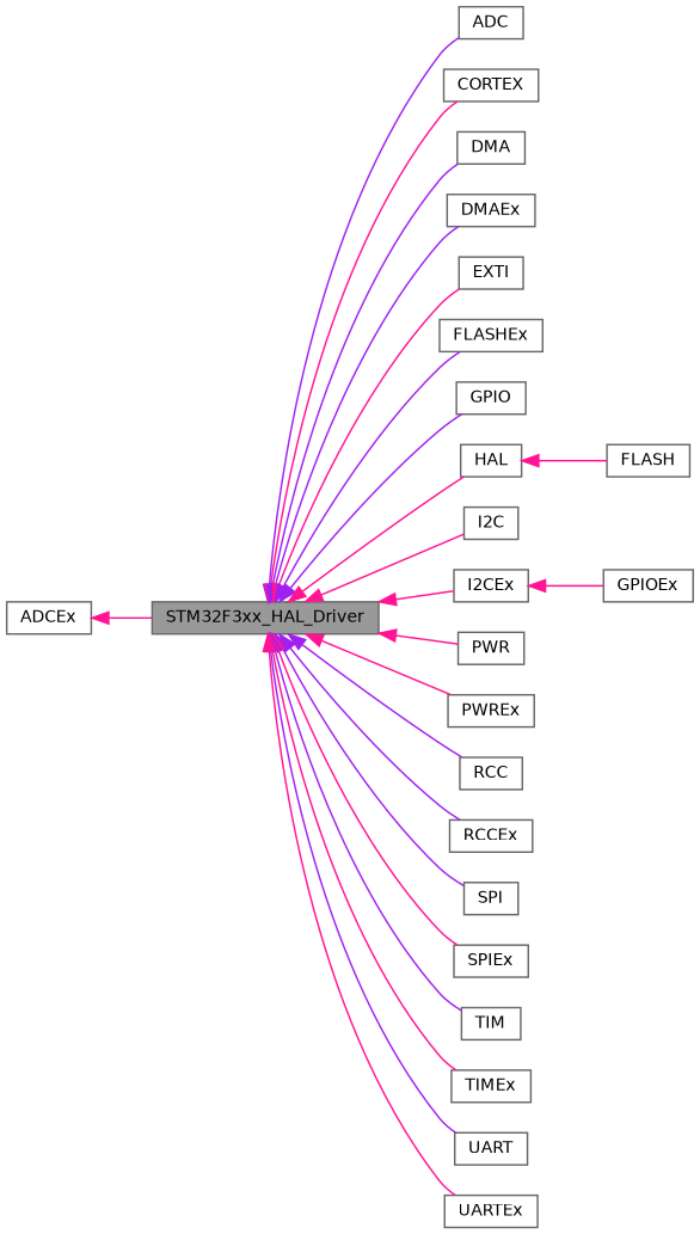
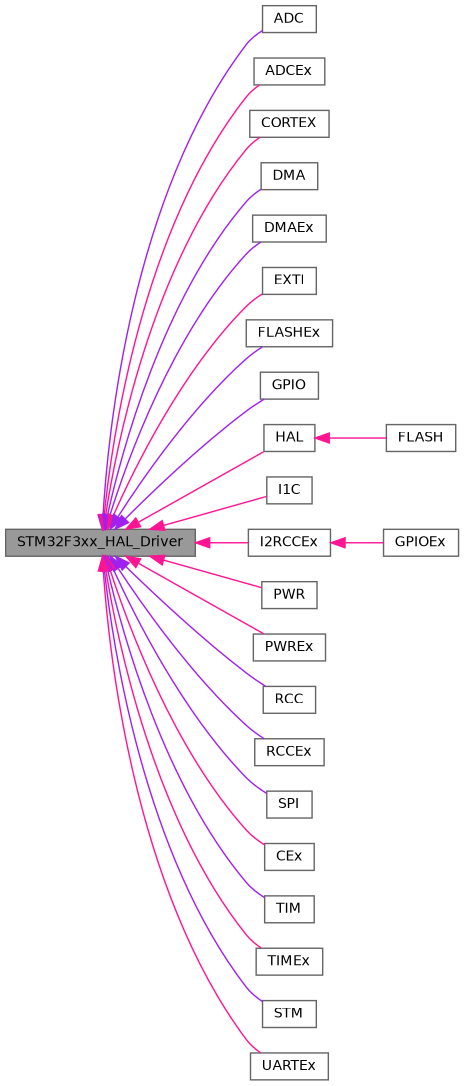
  digraph {
    rankdir=LR
    node [color=grey40 fillcolor=white fontname=Helvetica fontsize=10 shape=box style=filled]
    edge [color=deeppink dir=back fontname=Helvetica fontsize=10 labelfontname=Helvetica labelfontsize=10 shape=plaintext style=solid]
    n1 [height=0.2 label=ADC width=0.4]
    n2 [height=0.2 label=ADCEx width=0.4]
    n3 [height=0.2 label=CORTEX width=0.4]
    n4 [height=0.2 label=DMA width=0.4]
    n5 [height=0.2 label=DMAEx width=0.4]
    n6 [height=0.2 label=EXTI width=0.4]
    n7 [height=0.2 label=FLASH width=0.4]
    n8 [height=0.2 label=FLASHEx width=0.4]
    n9 [height=0.2 label=GPIO width=0.4]
    n10 [height=0.2 label=GPIOEx width=0.4]
    n11 [height=0.2 label=HAL width=0.4]
-   n12 [height=0.2 label=I2C width=0.4]
-   n13 [height=0.2 label=I2CEx width=0.4]
+   n12 [height=0.2 label=I1C width=0.4]
+   n13 [height=0.2 label=I2RCCEx width=0.4]
    n14 [height=0.2 label=PWR width=0.4]
    n15 [height=0.2 label=PWREx width=0.4]
    n16 [height=0.2 label=RCC width=0.4]
    n17 [height=0.2 label=RCCEx width=0.4]
    n18 [height=0.2 label=SPI width=0.4]
-   n19 [height=0.2 label=SPIEx width=0.4]
+   n19 [height=0.2 label=CEx width=0.4]
    n20 [color=gray40 fillcolor=grey60 fontcolor=black height=0.2 label=STM32F3xx_HAL_Driver width=0.4]
    n21 [height=0.2 label=TIM width=0.4]
    n22 [height=0.2 label=TIMEx width=0.4]
-   n23 [height=0.2 label=UART width=0.4]
+   n23 [height=0.2 label=STM width=0.4]
    n24 [height=0.2 label=UARTEx width=0.4]
    n11 -> n7
    n13 -> n10
    n20 -> n1 [color=purple]
-   n2 -> n20
+   n20 -> n2
    n20 -> n3
    n20 -> n4 [color=purple]
    n20 -> n5 [color=purple]
    n20 -> n6
    n20 -> n8 [color=purple]
    n20 -> n9 [color=purple]
    n20 -> n11
    n20 -> n12
    n20 -> n13
    n20 -> n14
    n20 -> n15
    n20 -> n16 [color=purple]
    n20 -> n17 [color=purple]
    n20 -> n18 [color=purple]
    n20 -> n19
    n20 -> n21 [color=purple]
    n20 -> n22
    n20 -> n23 [color=purple]
    n20 -> n24
  }
